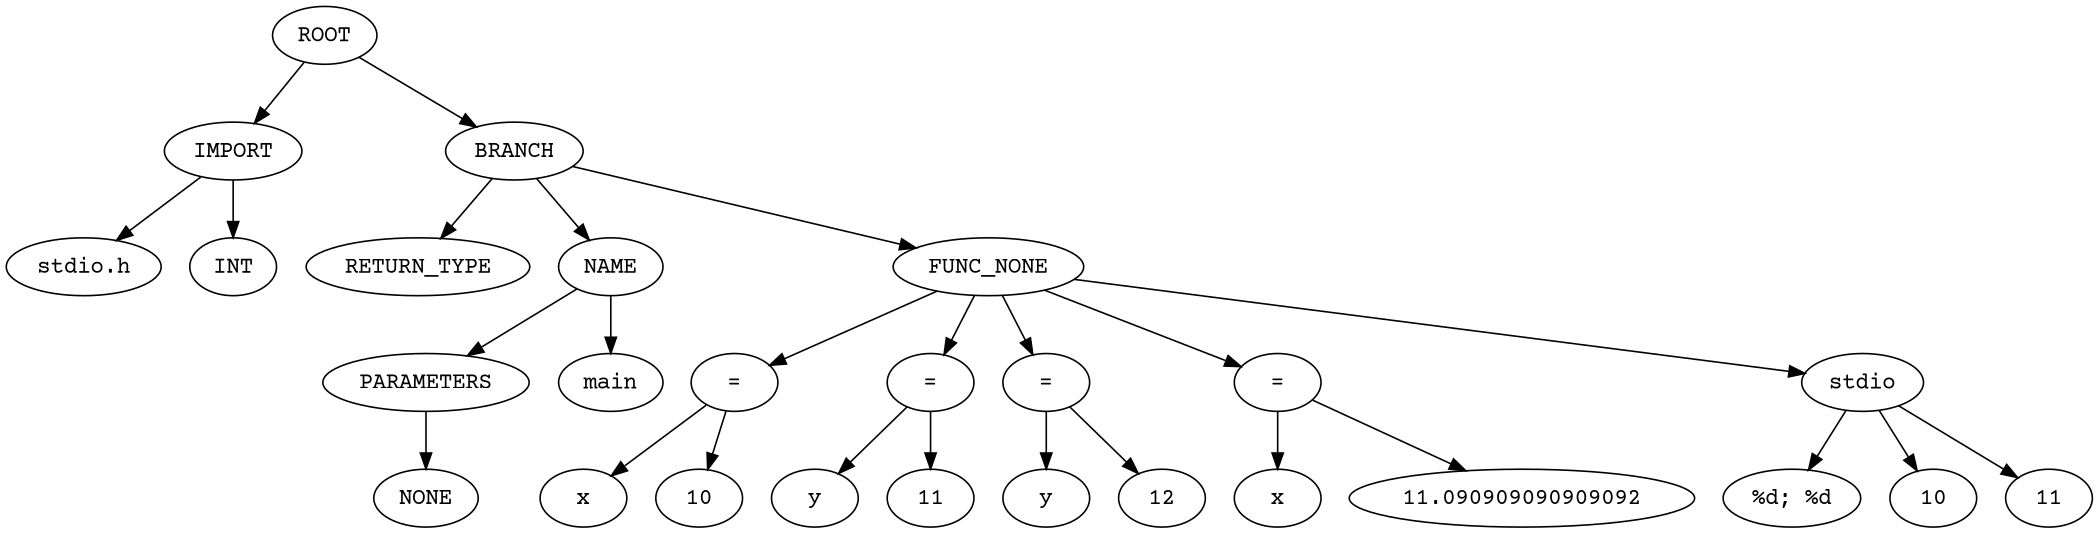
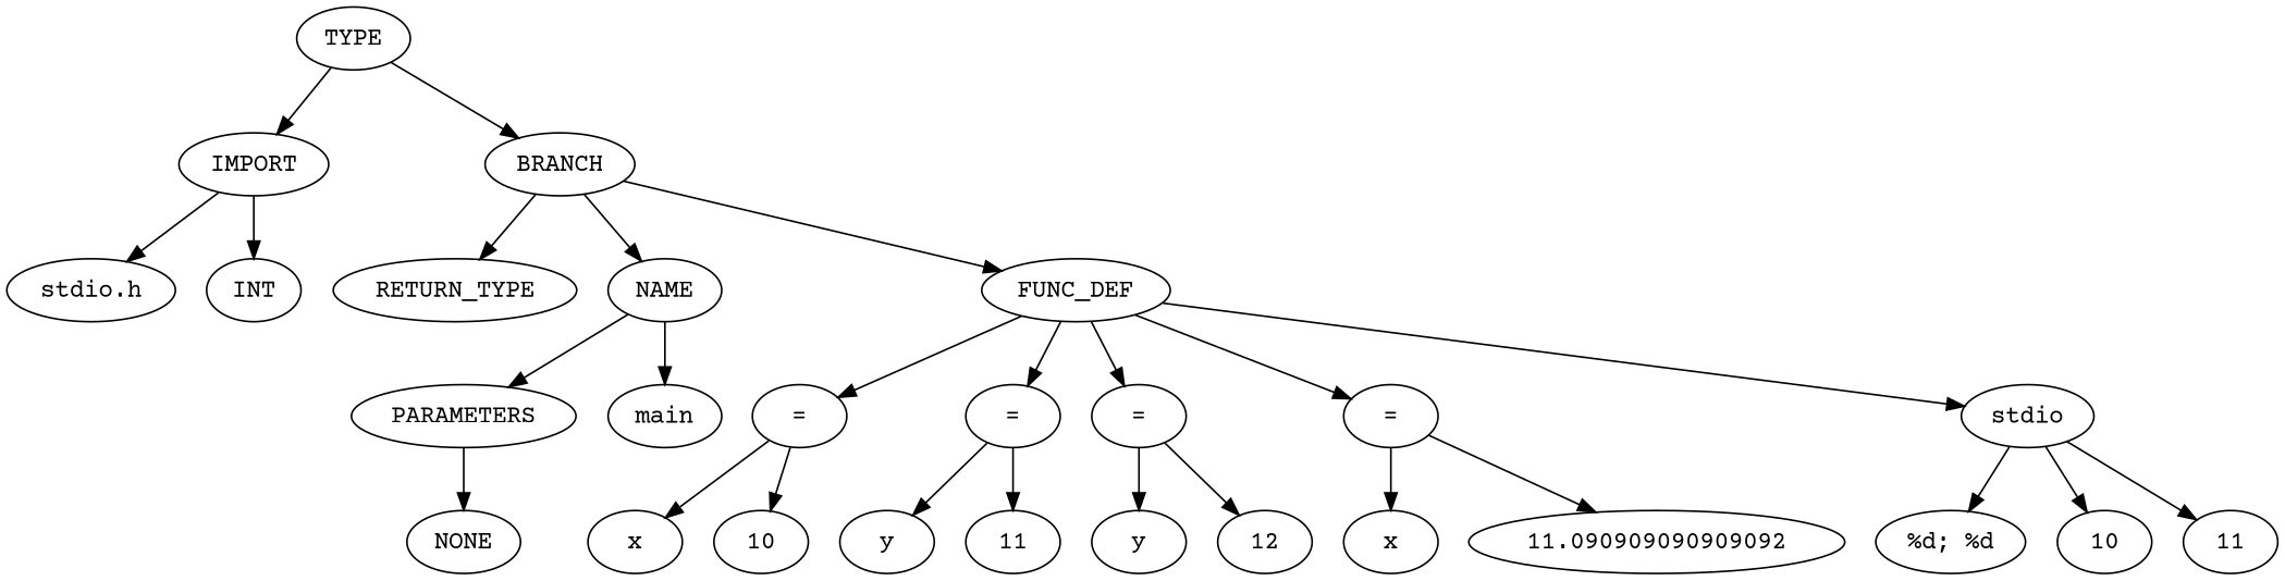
  strict digraph {
    fontname="Courier Prime"
    node [fontname="Courier Prime"]
    edge [fontname="Courier Prime"]
    n1 [label=IMPORT]
    n2 [label="stdio.h"]
    n3 [label=INT]
    n4 [label=BRANCH]
    n5 [label=RETURN_TYPE]
    n6 [label=NAME]
-   n7 [label=FUNC_NONE]
+   n7 [label=FUNC_DEF]
    n8 [label=PARAMETERS]
    n9 [label=main]
    n10 [label=NONE]
    n11 [label="="]
    n12 [label="="]
    n13 [label="="]
    n14 [label="="]
    n15 [label=stdio]
-   ROOT
+   ROOT [label=TYPE]
    n17 [label=x]
    n18 [label=10]
    n19 [label=y]
    n20 [label=11]
    n21 [label=y]
    n22 [label=12]
    n23 [label=x]
    n24 [label=11.090909090909092]
    n25 [label="%d; %d"]
    n26 [label=10]
    n27 [label=11]
    n1 -> n2
    n1 -> n3
    n4 -> n5
    n4 -> n6
    n4 -> n7
    n6 -> n8
    n6 -> n9
    n7 -> n11
    n7 -> n12
    n7 -> n13
    n7 -> n14
    n7 -> n15
    n8 -> n10
    n11 -> n17
    n11 -> n18
    n12 -> n19
    n12 -> n20
    n13 -> n21
    n13 -> n22
    n14 -> n23
    n14 -> n24
    n15 -> n25
    n15 -> n26
    n15 -> n27
    ROOT -> n1
    ROOT -> n4
  }
